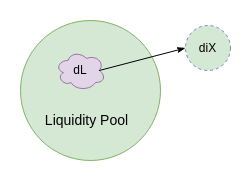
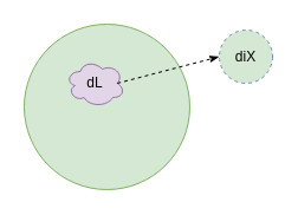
  <mxCell id="0" />
  <mxCell id="1" parent="0" />
  <mxCell id="2" value="" style="ellipse;whiteSpace=wrap;html=1;aspect=fixed;fillColor=#d5e8d4;strokeColor=#82b366;" parent="1" vertex="1"><mxGeometry x="20" y="20" width="140" height="140" as="geometry" /></mxCell>
  <mxCell id="3" value="dL" style="ellipse;shape=cloud;whiteSpace=wrap;html=1;fillColor=#e1d5e7;strokeColor=#9673a6;" parent="1" vertex="1"><mxGeometry x="55" y="50" width="50" height="40" as="geometry" /></mxCell>
  <mxCell id="4" value="diX" style="ellipse;whiteSpace=wrap;html=1;aspect=fixed;dashed=1;fillColor=#d5e8d4;strokeColor=#6c8ebf;" parent="1" vertex="1"><mxGeometry x="185" y="25" width="45" height="45" as="geometry" /></mxCell>
- <mxCell id="5" value="" style="endArrow=classicThin;dashed=0;html=1;rounded=0;exitX=0.875;exitY=0.5;exitDx=0;exitDy=0;exitPerimeter=0;entryX=0;entryY=0.5;entryDx=0;entryDy=0;endFill=1;" parent="1" source="3" target="4" edge="1"><mxGeometry width="50" height="50" relative="1" as="geometry"><mxPoint x="235" y="330" as="sourcePoint" /><mxPoint x="285" y="280" as="targetPoint" /></mxGeometry></mxCell>
- <mxCell id="6" value="&lt;font style=&quot;font-size: 14px;&quot;&gt;Liquidity Pool&lt;/font&gt;" style="text;html=1;strokeColor=none;fillColor=none;align=center;verticalAlign=middle;whiteSpace=wrap;rounded=0;" parent="1" vertex="1"><mxGeometry x="20" y="100" width="132.5" height="40" as="geometry" /></mxCell>
+ <mxCell id="5" value="" style="endArrow=classicThin;dashed=1;html=1;rounded=0;exitX=0.875;exitY=0.5;exitDx=0;exitDy=0;exitPerimeter=0;entryX=0;entryY=0.5;entryDx=0;entryDy=0;endFill=1;" parent="1" source="3" target="4" edge="1"><mxGeometry width="50" height="50" relative="1" as="geometry"><mxPoint x="235" y="330" as="sourcePoint" /><mxPoint x="285" y="280" as="targetPoint" /></mxGeometry></mxCell>
